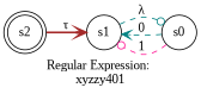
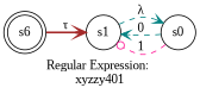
  digraph {
    fontname="Liberation Serif"
    label="Regular Expression: \nxyzzy401"
    rankdir=LR
    node [fontname="Liberation Serif" shape=circle]
    edge [arrowhead=vee color=teal fontname="Liberation Serif" style=dashed]
-   s2 [shape=doublecircle]
+   s2 [shape=doublecircle label=s6]
    s1
    s0
    s2 -> s1 [color=brown label="τ" style=bold]
-   s1 -> s0 [arrowhead=odot label="λ"]
+   s1 -> s0 [label="λ"]
    s0 -> s1 [label=0]
    s0 -> s1 [arrowhead=odot color=deeppink label=1]
  }
